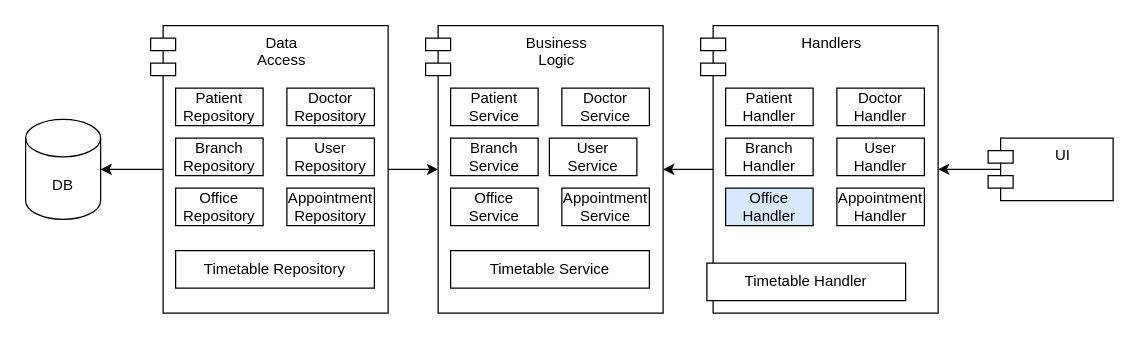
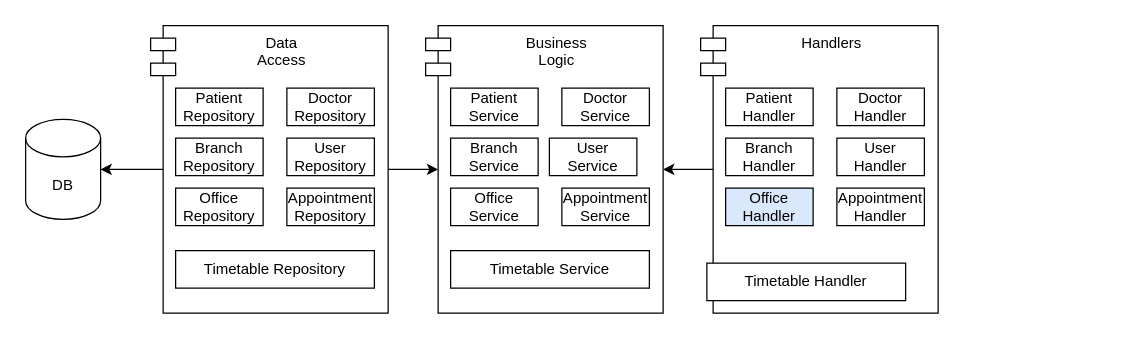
  <mxCell id="0" />
  <mxCell id="1" parent="0" />
  <mxCell id="2" value="" style="edgeStyle=orthogonalEdgeStyle;rounded=0;orthogonalLoop=1;jettySize=auto;html=1;exitX=0;exitY=0.5;exitDx=10;exitDy=0;exitPerimeter=0;" parent="1" source="3" target="4" edge="1"><mxGeometry relative="1" as="geometry" /></mxCell>
  <mxCell id="3" value="Handlers" style="shape=module;align=left;spacingLeft=20;align=center;verticalAlign=top;whiteSpace=wrap;html=1;" parent="1" vertex="1"><mxGeometry x="560" y="20" width="190" height="230" as="geometry" /></mxCell>
  <mxCell id="4" value="Business&lt;br&gt;Logic" style="shape=module;align=left;spacingLeft=20;align=center;verticalAlign=top;whiteSpace=wrap;html=1;" parent="1" vertex="1"><mxGeometry x="340" y="20" width="190" height="230" as="geometry" /></mxCell>
  <mxCell id="5" value="" style="edgeStyle=orthogonalEdgeStyle;rounded=0;orthogonalLoop=1;jettySize=auto;html=1;exitX=0;exitY=0.5;exitDx=10;exitDy=0;exitPerimeter=0;" parent="1" source="7" target="8" edge="1"><mxGeometry relative="1" as="geometry" /></mxCell>
  <mxCell id="6" value="" style="edgeStyle=orthogonalEdgeStyle;rounded=0;orthogonalLoop=1;jettySize=auto;html=1;entryX=0;entryY=0.5;entryDx=10;entryDy=0;entryPerimeter=0;" parent="1" source="7" target="4" edge="1"><mxGeometry relative="1" as="geometry" /></mxCell>
  <mxCell id="7" value="Data&lt;br&gt;Access" style="shape=module;align=left;spacingLeft=20;align=center;verticalAlign=top;whiteSpace=wrap;html=1;" parent="1" vertex="1"><mxGeometry x="120" y="20" width="190" height="230" as="geometry" /></mxCell>
  <mxCell id="8" value="DB" style="shape=cylinder3;whiteSpace=wrap;html=1;boundedLbl=1;backgroundOutline=1;size=15;" parent="1" vertex="1"><mxGeometry x="20" y="95" width="60" height="80" as="geometry" /></mxCell>
- <mxCell id="9" value="" style="edgeStyle=orthogonalEdgeStyle;rounded=0;orthogonalLoop=1;jettySize=auto;html=1;exitX=0.106;exitY=0.499;exitDx=0;exitDy=0;exitPerimeter=0;" parent="1" source="10" target="3" edge="1"><mxGeometry relative="1" as="geometry" /></mxCell>
- <mxCell id="10" value="UI" style="shape=module;align=left;spacingLeft=20;align=center;verticalAlign=top;whiteSpace=wrap;html=1;" parent="1" vertex="1"><mxGeometry x="790" y="110" width="100" height="50" as="geometry" /></mxCell>
  <mxCell id="11" value="Patient Service" style="html=1;whiteSpace=wrap;" vertex="1" parent="1"><mxGeometry x="360" y="70" width="70" height="30" as="geometry" /></mxCell>
  <mxCell id="12" value="Doctor Service" style="html=1;whiteSpace=wrap;" vertex="1" parent="1"><mxGeometry x="449" y="70" width="70" height="30" as="geometry" /></mxCell>
  <mxCell id="13" value="Branch Service" style="html=1;whiteSpace=wrap;" vertex="1" parent="1"><mxGeometry x="360" y="110" width="70" height="30" as="geometry" /></mxCell>
  <mxCell id="14" value="User Service" style="html=1;whiteSpace=wrap;" vertex="1" parent="1"><mxGeometry x="439" y="110" width="70" height="30" as="geometry" /></mxCell>
  <mxCell id="15" value="Office Service" style="html=1;whiteSpace=wrap;" vertex="1" parent="1"><mxGeometry x="360" y="150" width="70" height="30" as="geometry" /></mxCell>
  <mxCell id="16" value="Timetable Service" style="html=1;whiteSpace=wrap;" vertex="1" parent="1"><mxGeometry x="360" y="200" width="159" height="30" as="geometry" /></mxCell>
  <mxCell id="17" value="Appointment Service" style="html=1;whiteSpace=wrap;" vertex="1" parent="1"><mxGeometry x="449" y="150" width="70" height="30" as="geometry" /></mxCell>
  <mxCell id="18" value="Patient Repository" style="html=1;whiteSpace=wrap;" vertex="1" parent="1"><mxGeometry x="140" y="70" width="70" height="30" as="geometry" /></mxCell>
  <mxCell id="19" value="Doctor Repository" style="html=1;whiteSpace=wrap;" vertex="1" parent="1"><mxGeometry x="229" y="70" width="70" height="30" as="geometry" /></mxCell>
  <mxCell id="20" value="Branch Repository" style="html=1;whiteSpace=wrap;" vertex="1" parent="1"><mxGeometry x="140" y="110" width="70" height="30" as="geometry" /></mxCell>
  <mxCell id="21" value="User Repository" style="html=1;whiteSpace=wrap;" vertex="1" parent="1"><mxGeometry x="229" y="110" width="70" height="30" as="geometry" /></mxCell>
  <mxCell id="22" value="Office Repository" style="html=1;whiteSpace=wrap;" vertex="1" parent="1"><mxGeometry x="140" y="150" width="70" height="30" as="geometry" /></mxCell>
  <mxCell id="23" value="Timetable Repository" style="html=1;whiteSpace=wrap;" vertex="1" parent="1"><mxGeometry x="140" y="200" width="159" height="30" as="geometry" /></mxCell>
  <mxCell id="24" value="Appointment Repository" style="html=1;whiteSpace=wrap;" vertex="1" parent="1"><mxGeometry x="229" y="150" width="70" height="30" as="geometry" /></mxCell>
  <mxCell id="25" value="Patient Handler" style="html=1;whiteSpace=wrap;" vertex="1" parent="1"><mxGeometry x="580" y="70" width="70" height="30" as="geometry" /></mxCell>
  <mxCell id="26" value="Doctor Handler" style="html=1;whiteSpace=wrap;" vertex="1" parent="1"><mxGeometry x="669" y="70" width="70" height="30" as="geometry" /></mxCell>
  <mxCell id="27" value="Branch Handler" style="html=1;whiteSpace=wrap;" vertex="1" parent="1"><mxGeometry x="580" y="110" width="70" height="30" as="geometry" /></mxCell>
  <mxCell id="28" value="User Handler" style="html=1;whiteSpace=wrap;" vertex="1" parent="1"><mxGeometry x="669" y="110" width="70" height="30" as="geometry" /></mxCell>
  <mxCell id="29" value="Office Handler" style="html=1;whiteSpace=wrap;fillColor=#dae8fc;" vertex="1" parent="1"><mxGeometry x="580" y="150" width="70" height="30" as="geometry" /></mxCell>
  <mxCell id="30" value="Timetable Handler" style="html=1;whiteSpace=wrap;" vertex="1" parent="1"><mxGeometry x="565" y="210" width="159" height="30" as="geometry" /></mxCell>
  <mxCell id="31" value="Appointment Handler" style="html=1;whiteSpace=wrap;" vertex="1" parent="1"><mxGeometry x="669" y="150" width="70" height="30" as="geometry" /></mxCell>
